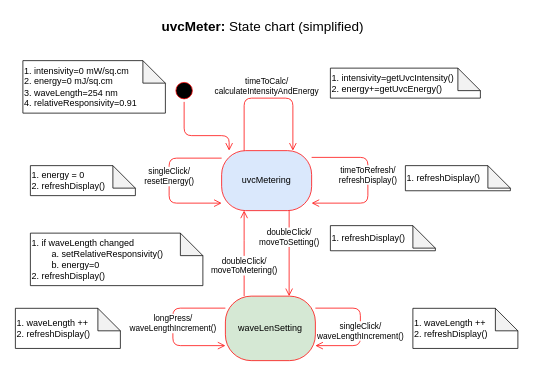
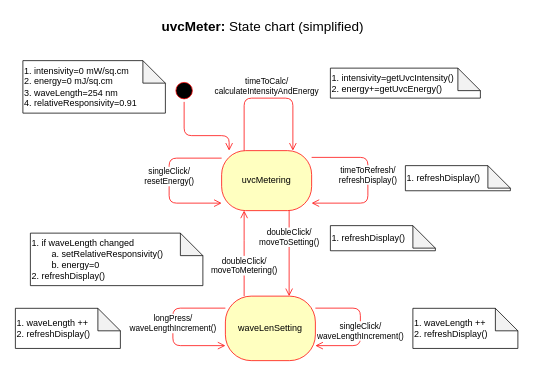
  <mxCell id="0" />
  <mxCell id="1" parent="0" />
- <mxCell id="2" value="uvcMetering" style="rounded=1;whiteSpace=wrap;html=1;arcSize=40;fontColor=#000000;fillColor=#dae8fc;strokeColor=#ff0000;" parent="1" vertex="1"><mxGeometry x="295" y="200" width="120" height="80" as="geometry" /></mxCell>
- <mxCell id="3" value="waveLenSetting" style="rounded=1;whiteSpace=wrap;html=1;arcSize=40;fontColor=#000000;fillColor=#d5e8d4;strokeColor=#ff0000;" parent="1" vertex="1"><mxGeometry x="300" y="394" width="120" height="86" as="geometry" /></mxCell>
+ <mxCell id="2" value="uvcMetering" style="rounded=1;whiteSpace=wrap;html=1;arcSize=40;fontColor=#000000;fillColor=#ffffc0;strokeColor=#ff0000;" parent="1" vertex="1"><mxGeometry x="295" y="200" width="120" height="80" as="geometry" /></mxCell>
+ <mxCell id="3" value="waveLenSetting" style="rounded=1;whiteSpace=wrap;html=1;arcSize=40;fontColor=#000000;fillColor=#ffffc0;strokeColor=#ff0000;" parent="1" vertex="1"><mxGeometry x="300" y="394" width="120" height="86" as="geometry" /></mxCell>
  <mxCell id="4" value="doubleClick/&lt;br&gt;moveToSetting()" style="edgeStyle=orthogonalEdgeStyle;html=1;verticalAlign=bottom;endArrow=open;endSize=8;strokeColor=#ff0000;rounded=1;" parent="1" source="2" target="3" edge="1"><mxGeometry x="-0.111" relative="1" as="geometry"><mxPoint x="385" y="350" as="targetPoint" /><mxPoint x="375" y="295" as="sourcePoint" /><Array as="points"><mxPoint x="385" y="320" /><mxPoint x="385" y="320" /></Array><mxPoint as="offset" /></mxGeometry></mxCell>
  <mxCell id="5" value="" style="ellipse;html=1;shape=startState;fillColor=#000000;strokeColor=#ff0000;" parent="1" vertex="1"><mxGeometry x="230" y="105" width="30" height="30" as="geometry" /></mxCell>
  <mxCell id="6" value="" style="edgeStyle=orthogonalEdgeStyle;html=1;verticalAlign=bottom;endArrow=open;endSize=8;strokeColor=#ff0000;rounded=1;" parent="1" source="5" target="2" edge="1"><mxGeometry relative="1" as="geometry"><mxPoint x="240" y="220" as="targetPoint" /><Array as="points"><mxPoint x="245" y="180" /><mxPoint x="305" y="180" /></Array></mxGeometry></mxCell>
  <mxCell id="7" value="doubleClick/&lt;br&gt;moveToMetering()" style="edgeStyle=orthogonalEdgeStyle;html=1;verticalAlign=bottom;endArrow=open;endSize=8;strokeColor=#ff0000;rounded=1;" parent="1" source="3" target="2" edge="1"><mxGeometry x="-0.556" relative="1" as="geometry"><mxPoint x="395" y="430" as="targetPoint" /><mxPoint x="395" y="290" as="sourcePoint" /><Array as="points"><mxPoint x="325" y="330" /><mxPoint x="325" y="330" /></Array><mxPoint as="offset" /></mxGeometry></mxCell>
  <mxCell id="8" value="singleClick/&lt;br&gt;waveLengthIncrement()" style="edgeStyle=orthogonalEdgeStyle;html=1;verticalAlign=bottom;endArrow=open;endSize=8;strokeColor=#ff0000;rounded=1;" parent="1" source="3" target="3" edge="1"><mxGeometry x="0.25" relative="1" as="geometry"><mxPoint x="430" y="434" as="targetPoint" /><mxPoint x="430" y="414" as="sourcePoint" /><Array as="points"><mxPoint x="480" y="410" /><mxPoint x="480" y="460" /></Array><mxPoint as="offset" /></mxGeometry></mxCell>
  <mxCell id="9" value="longPress/&lt;br&gt;waveLengthIncrement()" style="edgeStyle=orthogonalEdgeStyle;html=1;verticalAlign=bottom;endArrow=open;endSize=8;strokeColor=#ff0000;rounded=1;" parent="1" source="3" target="3" edge="1"><mxGeometry x="0.112" relative="1" as="geometry"><mxPoint x="40" y="464" as="targetPoint" /><mxPoint x="40" y="424" as="sourcePoint" /><Array as="points"><mxPoint x="230" y="410" /><mxPoint x="230" y="460" /></Array><mxPoint as="offset" /></mxGeometry></mxCell>
  <mxCell id="10" value="timeToCalc/&lt;br&gt;calculateIntensityAndEnergy" style="edgeStyle=orthogonalEdgeStyle;html=1;verticalAlign=bottom;endArrow=open;endSize=8;strokeColor=#ff0000;rounded=1;horizontal=1;" parent="1" source="2" target="2" edge="1"><mxGeometry x="-0.024" relative="1" as="geometry"><mxPoint x="355" y="130" as="targetPoint" /><mxPoint x="355" y="110" as="sourcePoint" /><Array as="points"><mxPoint x="325" y="130" /><mxPoint x="390" y="130" /></Array><mxPoint as="offset" /></mxGeometry></mxCell>
  <mxCell id="11" value="singleClick/&lt;br&gt;resetEnergy()" style="edgeStyle=orthogonalEdgeStyle;html=1;verticalAlign=bottom;endArrow=open;endSize=8;strokeColor=#ff0000;rounded=1;" parent="1" source="2" target="2" edge="1"><mxGeometry x="0.1" relative="1" as="geometry"><mxPoint x="265" y="270" as="targetPoint" /><mxPoint x="265" y="230" as="sourcePoint" /><Array as="points"><mxPoint x="225" y="210" /><mxPoint x="225" y="270" /></Array><mxPoint as="offset" /></mxGeometry></mxCell>
  <mxCell id="12" value="uvcMeter:&amp;nbsp;&lt;span style=&quot;font-weight: normal;&quot;&gt;State chart (simplified)&lt;/span&gt;" style="text;html=1;strokeColor=none;fillColor=none;align=center;verticalAlign=middle;whiteSpace=wrap;rounded=0;fontStyle=1;fontSize=18;" parent="1" vertex="1"><mxGeometry x="170" y="20" width="360" height="30" as="geometry" /></mxCell>
  <mxCell id="13" value="1. waveLength ++&lt;br&gt;&lt;div&gt;&lt;span&gt;2. refreshDisplay()&lt;/span&gt;&lt;/div&gt;" style="shape=note;whiteSpace=wrap;html=1;backgroundOutline=1;darkOpacity=0.05;align=left;" parent="1" vertex="1"><mxGeometry x="550" y="410.25" width="140" height="53.5" as="geometry" /></mxCell>
  <mxCell id="14" value="timeToRefresh/&lt;br&gt;refreshDisplay()" style="edgeStyle=orthogonalEdgeStyle;html=1;verticalAlign=bottom;endArrow=open;endSize=8;strokeColor=#ff0000;rounded=1;horizontal=1;" parent="1" source="2" target="2" edge="1"><mxGeometry x="0.084" relative="1" as="geometry"><mxPoint x="400" y="200" as="targetPoint" /><mxPoint x="430" y="190" as="sourcePoint" /><Array as="points"><mxPoint x="490" y="209" /><mxPoint x="490" y="270" /></Array><mxPoint as="offset" /></mxGeometry></mxCell>
- <mxCell id="15" value="1. energy = 0&lt;br&gt;2. refreshDisplay()" style="shape=note;whiteSpace=wrap;html=1;backgroundOutline=1;darkOpacity=0.05;align=left;" parent="1" vertex="1"><mxGeometry x="40" y="220" width="140" height="40" as="geometry" /></mxCell>
  <mxCell id="16" value="1. intensivity=getUvcIntensity()&lt;br&gt;2. energy+=getUvcEnergy()" style="shape=note;whiteSpace=wrap;html=1;backgroundOutline=1;darkOpacity=0.05;align=left;" parent="1" vertex="1"><mxGeometry x="440" y="90" width="200" height="40" as="geometry" /></mxCell>
  <mxCell id="17" value="1. intensivity=0 mW/sq.cm&lt;br&gt;2. energy=0 mJ/sq.cm&lt;br&gt;3. waveLength=254 nm&lt;br&gt;4. relativeResponsivity=0.91" style="shape=note;whiteSpace=wrap;html=1;backgroundOutline=1;darkOpacity=0.05;align=left;" parent="1" vertex="1"><mxGeometry x="30" y="80" width="190" height="70" as="geometry" /></mxCell>
  <mxCell id="18" value="1.&amp;nbsp;&lt;span style=&quot;background-color: initial;&quot;&gt;refreshDisplay()&lt;/span&gt;" style="shape=note;whiteSpace=wrap;html=1;backgroundOutline=1;darkOpacity=0.05;align=left;" parent="1" vertex="1"><mxGeometry x="540" y="220" width="140" height="33.5" as="geometry" /></mxCell>
  <mxCell id="19" value="1. waveLength ++&lt;br&gt;&lt;div&gt;&lt;span&gt;2. refreshDisplay()&lt;/span&gt;&lt;/div&gt;" style="shape=note;whiteSpace=wrap;html=1;backgroundOutline=1;darkOpacity=0.05;align=left;" parent="1" vertex="1"><mxGeometry x="20" y="410.25" width="140" height="53.5" as="geometry" /></mxCell>
  <mxCell id="20" value="1. if waveLength changed&lt;br&gt;&lt;span style=&quot;white-space: pre;&quot;&gt;&#09;&lt;/span&gt;a. setRelativeResponsivity()&lt;br&gt;&lt;span style=&quot;white-space: pre;&quot;&gt;&#09;&lt;/span&gt;b. energy=0&amp;nbsp;&lt;br&gt;2. refreshDisplay()" style="shape=note;whiteSpace=wrap;html=1;backgroundOutline=1;darkOpacity=0.05;align=left;" parent="1" vertex="1"><mxGeometry x="40" y="310" width="230" height="70" as="geometry" /></mxCell>
  <mxCell id="21" value="1.&amp;nbsp;&lt;span style=&quot;background-color: initial;&quot;&gt;refreshDisplay()&lt;/span&gt;" style="shape=note;whiteSpace=wrap;html=1;backgroundOutline=1;darkOpacity=0.05;align=left;" vertex="1" parent="1"><mxGeometry x="440" y="300" width="140" height="33.5" as="geometry" /></mxCell>
